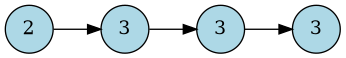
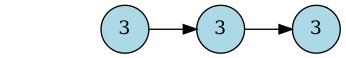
  digraph {
    rankdir=LR
    node [fillcolor=lightblue shape=circle style=filled]
-   n1 [label=2]
    n2 [label=3]
    n3 [label=3]
    n4 [label=3]
-   n1 -> n2
    n2 -> n3
    n3 -> n4
  }
